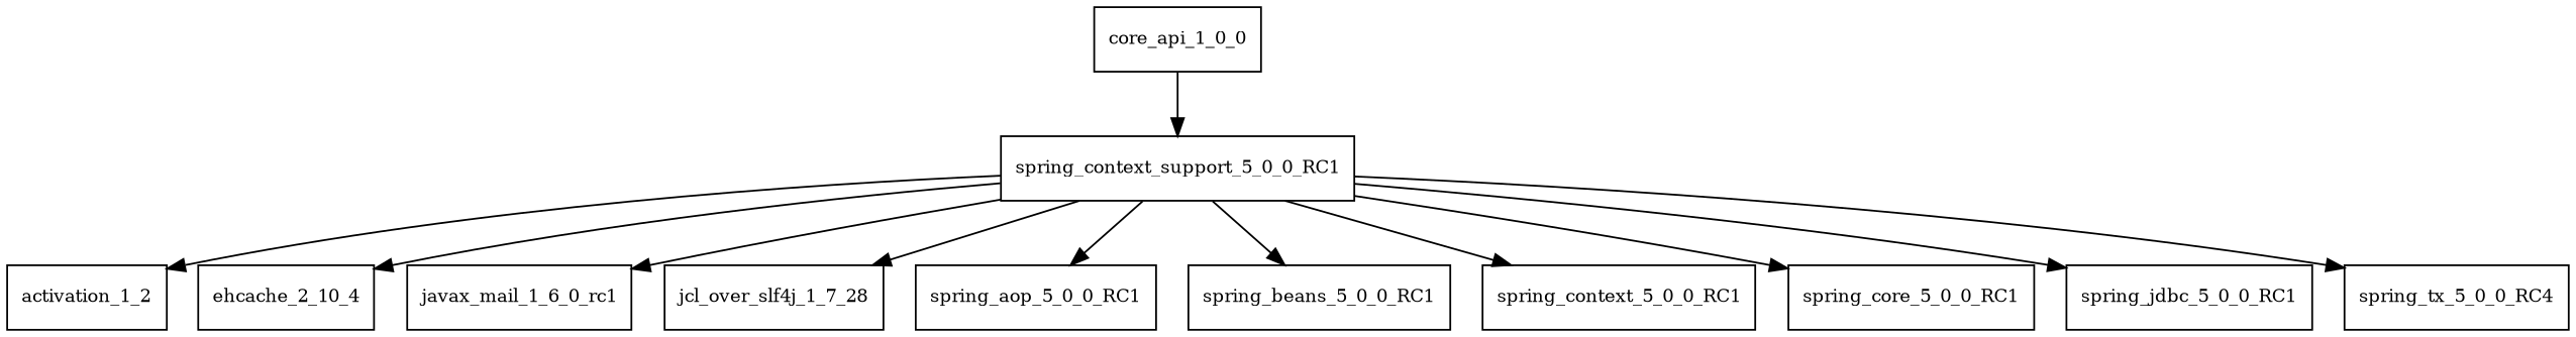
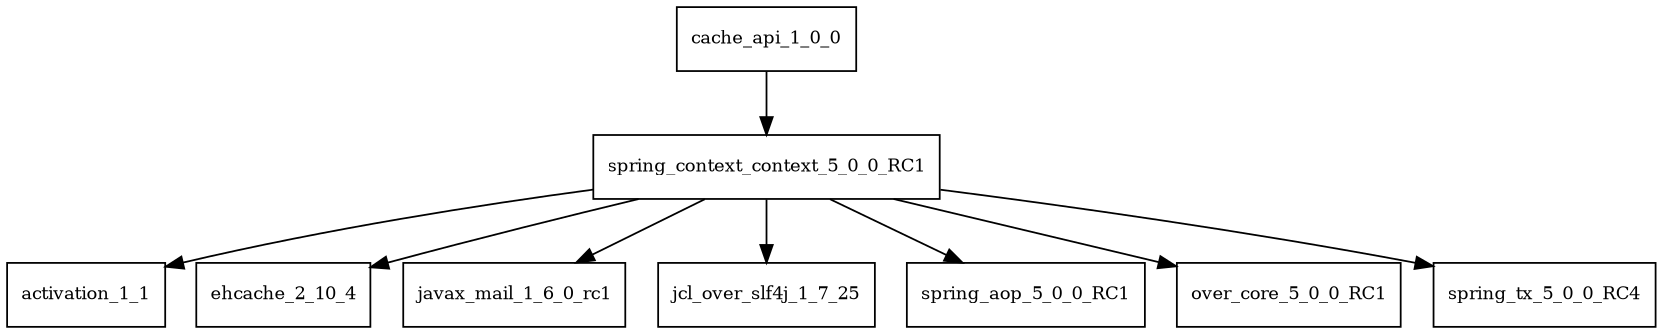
  digraph {
    node [fontsize=10.0 shape=box]
-   spring_context_support_5_0_0_RC1
-   activation_1_1 [label=activation_1_2]
+   spring_context_support_5_0_0_RC1 [label=spring_context_context_5_0_0_RC1]
+   activation_1_1
    ehcache_2_10_4
    n4 [label=javax_mail_1_6_0_rc1]
-   jcl_over_slf4j_1_7_25 [label=jcl_over_slf4j_1_7_28]
+   jcl_over_slf4j_1_7_25
    spring_aop_5_0_0_RC1
-   spring_beans_5_0_0_RC1
-   spring_context_5_0_0_RC1
-   spring_core_5_0_0_RC1
-   spring_jdbc_5_0_0_RC1
+   spring_core_5_0_0_RC1 [label=over_core_5_0_0_RC1]
    n11 [label=spring_tx_5_0_0_RC4]
-   cache_api_1_0_0 [label=core_api_1_0_0]
+   cache_api_1_0_0
    spring_context_support_5_0_0_RC1 -> activation_1_1
    spring_context_support_5_0_0_RC1 -> ehcache_2_10_4
    spring_context_support_5_0_0_RC1 -> n4
    spring_context_support_5_0_0_RC1 -> jcl_over_slf4j_1_7_25
    spring_context_support_5_0_0_RC1 -> spring_aop_5_0_0_RC1
-   spring_context_support_5_0_0_RC1 -> spring_beans_5_0_0_RC1
-   spring_context_support_5_0_0_RC1 -> spring_context_5_0_0_RC1
    spring_context_support_5_0_0_RC1 -> spring_core_5_0_0_RC1
-   spring_context_support_5_0_0_RC1 -> spring_jdbc_5_0_0_RC1
    spring_context_support_5_0_0_RC1 -> n11
    cache_api_1_0_0 -> spring_context_support_5_0_0_RC1
  }
